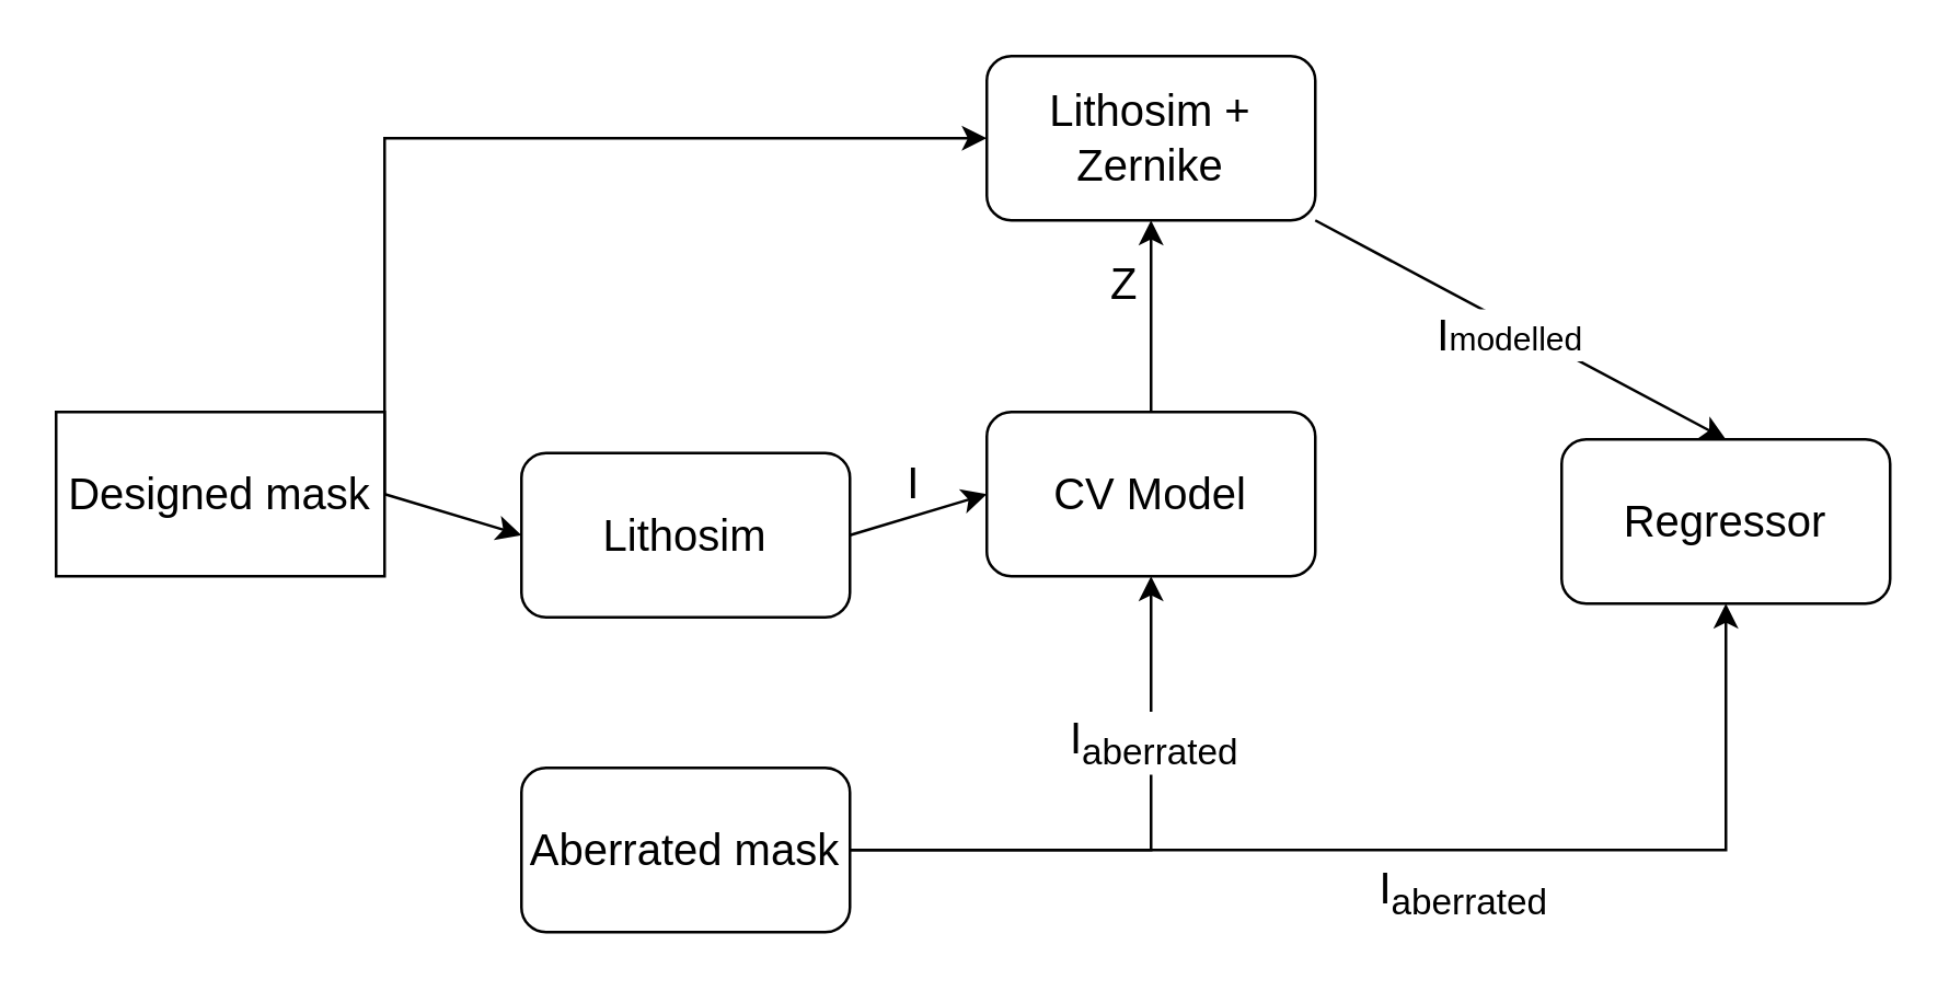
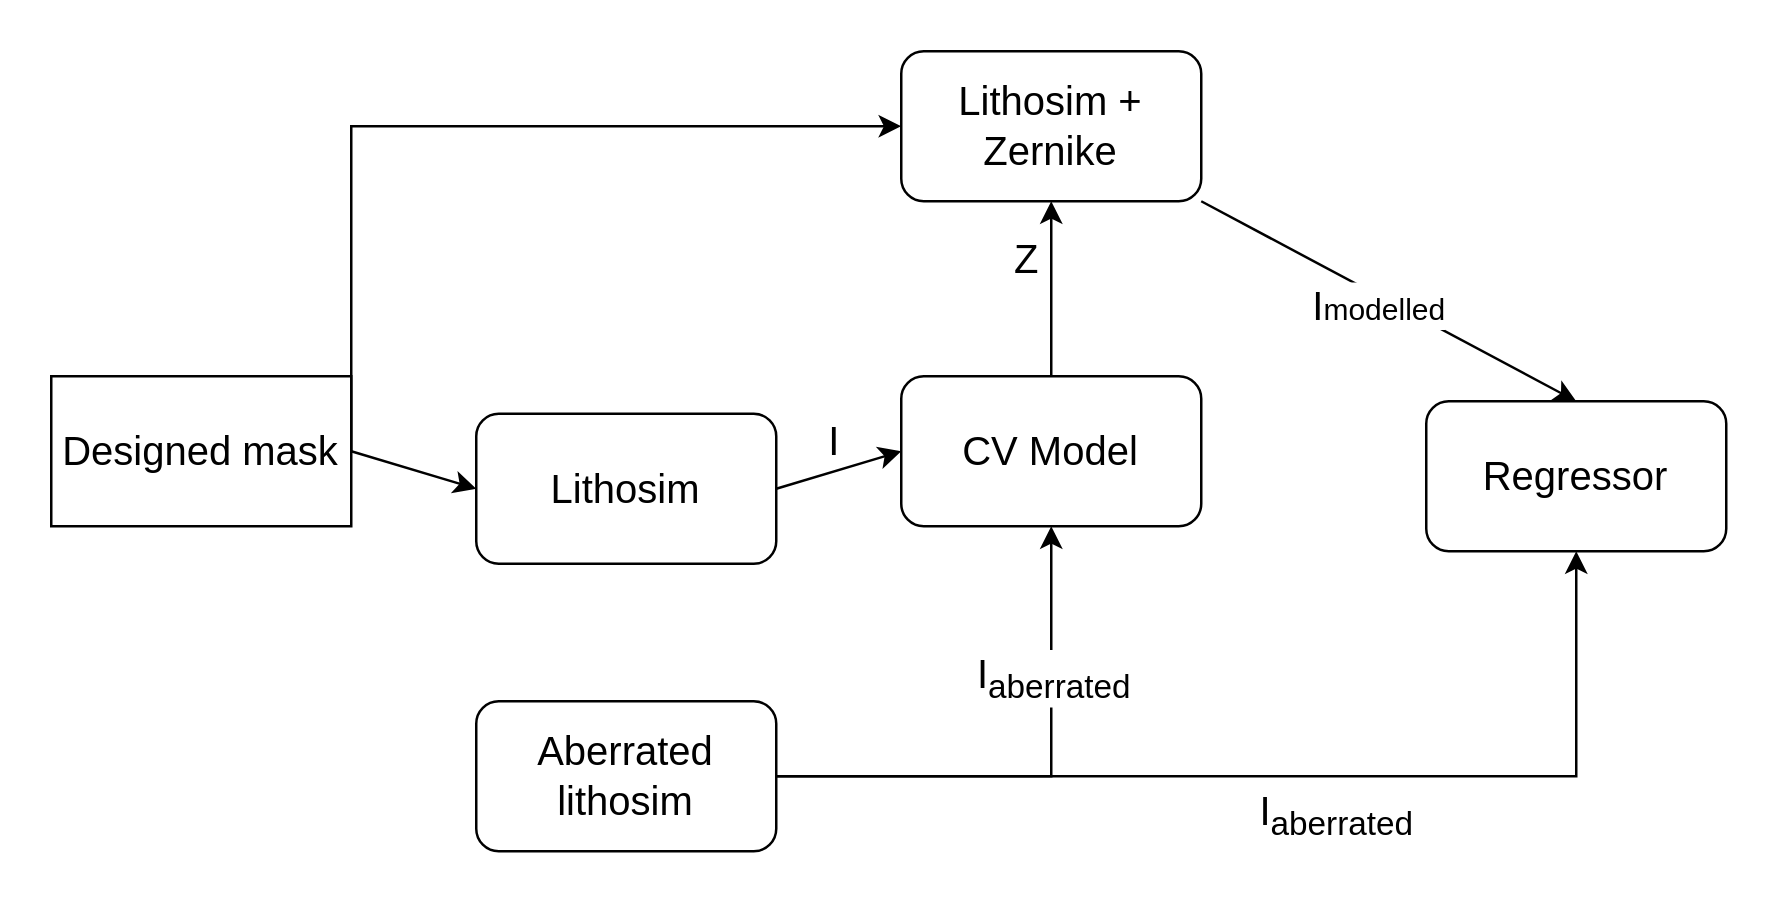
  <mxCell id="0" />
  <mxCell id="1" parent="0" />
  <mxCell id="2" value="&lt;font style=&quot;font-size: 16px;&quot;&gt;Designed mask&lt;/font&gt;" style="rounded=0;whiteSpace=wrap;html=1;" vertex="1" parent="1"><mxGeometry x="20" y="150" width="120" height="60" as="geometry" /></mxCell>
  <mxCell id="3" value="&lt;font style=&quot;font-size: 16px;&quot;&gt;L&lt;/font&gt;&lt;span style=&quot;font-size: 16px; background-color: initial;&quot;&gt;ithosim&lt;/span&gt;" style="rounded=1;whiteSpace=wrap;html=1;" vertex="1" parent="1"><mxGeometry x="190" y="165" width="120" height="60" as="geometry" /></mxCell>
- <mxCell id="4" value="&lt;span style=&quot;font-size: 16px;&quot;&gt;Aberrated mask&lt;/span&gt;" style="rounded=1;whiteSpace=wrap;html=1;" vertex="1" parent="1"><mxGeometry x="190" y="280" width="120" height="60" as="geometry" /></mxCell>
+ <mxCell id="4" value="&lt;span style=&quot;font-size: 16px;&quot;&gt;Aberrated lithosim&lt;/span&gt;" style="rounded=1;whiteSpace=wrap;html=1;" vertex="1" parent="1"><mxGeometry x="190" y="280" width="120" height="60" as="geometry" /></mxCell>
  <mxCell id="5" value="&lt;font style=&quot;font-size: 16px;&quot;&gt;CV Model&lt;/font&gt;" style="rounded=1;whiteSpace=wrap;html=1;" vertex="1" parent="1"><mxGeometry x="360" y="150" width="120" height="60" as="geometry" /></mxCell>
  <mxCell id="6" value="&lt;font style=&quot;font-size: 16px;&quot;&gt;Lithosim + Zernike&lt;/font&gt;" style="rounded=1;whiteSpace=wrap;html=1;" vertex="1" parent="1"><mxGeometry x="360" y="20" width="120" height="60" as="geometry" /></mxCell>
  <mxCell id="7" value="&lt;font style=&quot;font-size: 16px;&quot;&gt;Regressor&lt;/font&gt;" style="rounded=1;whiteSpace=wrap;html=1;" vertex="1" parent="1"><mxGeometry x="570" y="160" width="120" height="60" as="geometry" /></mxCell>
  <mxCell id="8" value="" style="endArrow=classic;html=1;rounded=0;exitX=1;exitY=0.5;exitDx=0;exitDy=0;entryX=0;entryY=0.5;entryDx=0;entryDy=0;" edge="1" parent="1" source="2" target="3"><mxGeometry width="50" height="50" relative="1" as="geometry"><mxPoint x="420" y="110" as="sourcePoint" /><mxPoint x="470" y="60" as="targetPoint" /></mxGeometry></mxCell>
  <mxCell id="9" value="" style="endArrow=classic;html=1;rounded=0;exitX=1;exitY=0.5;exitDx=0;exitDy=0;entryX=0;entryY=0.5;entryDx=0;entryDy=0;" edge="1" parent="1" source="3" target="5"><mxGeometry width="50" height="50" relative="1" as="geometry"><mxPoint x="420" y="110" as="sourcePoint" /><mxPoint x="470" y="60" as="targetPoint" /></mxGeometry></mxCell>
  <mxCell id="10" value="&lt;span style=&quot;color: rgba(0, 0, 0, 0); font-family: monospace; font-size: 0px; text-align: start; background-color: rgb(251, 251, 251);&quot;&gt;%3CmxGraphModel%3E%3Croot%3E%3CmxCell%20id%3D%220%22%2F%3E%3CmxCell%20id%3D%221%22%20parent%3D%220%22%2F%3E%3CmxCell%20id%3D%222%22%20value%3D%22%26lt%3Bspan%20style%3D%26quot%3Bcolor%3A%20rgb(0%2C%200%2C%200)%3B%20font-family%3A%20Helvetica%3B%20font-size%3A%2016px%3B%20font-style%3A%20normal%3B%20font-variant-ligatures%3A%20normal%3B%20font-variant-caps%3A%20normal%3B%20font-weight%3A%20400%3B%20letter-spacing%3A%20normal%3B%20orphans%3A%202%3B%20text-align%3A%20center%3B%20text-indent%3A%200px%3B%20text-transform%3A%20none%3B%20widows%3A%202%3B%20word-spacing%3A%200px%3B%20-webkit-text-stroke-width%3A%200px%3B%20white-space%3A%20nowrap%3B%20text-decoration-thickness%3A%20initial%3B%20text-decoration-style%3A%20initial%3B%20text-decoration-color%3A%20initial%3B%20float%3A%20none%3B%20display%3A%20inline%20!important%3B%26quot%3B%26gt%3BI%26lt%3B%2Fspan%26gt%3B%26lt%3Bsub%20style%3D%26quot%3Bforced-color-adjust%3A%20none%3B%20color%3A%20rgb(0%2C%200%2C%200)%3B%20font-family%3A%20Helvetica%3B%20font-style%3A%20normal%3B%20font-variant-ligatures%3A%20normal%3B%20font-variant-caps%3A%20normal%3B%20font-weight%3A%20400%3B%20letter-spacing%3A%20normal%3B%20orphans%3A%202%3B%20text-align%3A%20center%3B%20text-indent%3A%200px%3B%20text-transform%3A%20none%3B%20widows%3A%202%3B%20word-spacing%3A%200px%3B%20-webkit-text-stroke-width%3A%200px%3B%20white-space%3A%20nowrap%3B%20text-decoration-thickness%3A%20initial%3B%20text-decoration-style%3A%20initial%3B%20text-decoration-color%3A%20initial%3B%26quot%3B%26gt%3Baberrated%26lt%3B%2Fsub%26gt%3B%22%20style%3D%22edgeLabel%3Bhtml%3D1%3Balign%3Dcenter%3BverticalAlign%3Dmiddle%3Bresizable%3D0%3Bpoints%3D%5B%5D%3BfontSize%3D16%3BlabelBackgroundColor%3Ddefault%3B%22%20vertex%3D%221%22%20connectable%3D%220%22%20parent%3D%221%22%3E%3CmxGeometry%20x%3D%22355.408%22%20y%3D%22485.309%22%20as%3D%22geometry%22%2F%3E%3C%2FmxCell%3E%3C%2Froot%3E%3C%2FmxGraphModel%3E&lt;/span&gt;" style="edgeLabel;html=1;align=center;verticalAlign=middle;resizable=0;points=[];" vertex="1" connectable="0" parent="9"><mxGeometry x="0.028" y="2" relative="1" as="geometry"><mxPoint as="offset" /></mxGeometry></mxCell>
  <mxCell id="11" value="&lt;font style=&quot;font-size: 16px;&quot;&gt;I&lt;/font&gt;" style="edgeLabel;html=1;align=center;verticalAlign=middle;resizable=0;points=[];" vertex="1" connectable="0" parent="9"><mxGeometry x="-0.082" relative="1" as="geometry"><mxPoint y="-13" as="offset" /></mxGeometry></mxCell>
  <mxCell id="12" value="" style="endArrow=classic;html=1;rounded=0;exitX=1;exitY=0.5;exitDx=0;exitDy=0;entryX=0.5;entryY=1;entryDx=0;entryDy=0;" edge="1" parent="1" source="4" target="7"><mxGeometry width="50" height="50" relative="1" as="geometry"><mxPoint x="420" y="110" as="sourcePoint" /><mxPoint x="470" y="60" as="targetPoint" /><Array as="points"><mxPoint x="630" y="310" /></Array></mxGeometry></mxCell>
  <mxCell id="13" value="I&lt;sub&gt;aberrated&lt;/sub&gt;" style="edgeLabel;html=1;align=center;verticalAlign=middle;resizable=0;points=[];fontSize=16;" vertex="1" connectable="0" parent="12"><mxGeometry x="0.089" y="-2" relative="1" as="geometry"><mxPoint y="13" as="offset" /></mxGeometry></mxCell>
  <mxCell id="14" value="" style="endArrow=classic;html=1;rounded=0;exitX=0.5;exitY=0;exitDx=0;exitDy=0;entryX=0.5;entryY=1;entryDx=0;entryDy=0;" edge="1" parent="1" source="5" target="6"><mxGeometry width="50" height="50" relative="1" as="geometry"><mxPoint x="420" y="110" as="sourcePoint" /><mxPoint x="470" y="60" as="targetPoint" /></mxGeometry></mxCell>
  <mxCell id="15" value="&lt;font style=&quot;font-size: 16px;&quot;&gt;Z&lt;/font&gt;" style="edgeLabel;html=1;align=center;verticalAlign=middle;resizable=0;points=[];" vertex="1" connectable="0" parent="14"><mxGeometry x="0.035" relative="1" as="geometry"><mxPoint x="-11" y="-12" as="offset" /></mxGeometry></mxCell>
  <mxCell id="16" value="" style="endArrow=classic;html=1;rounded=0;exitX=1;exitY=1;exitDx=0;exitDy=0;entryX=0.5;entryY=0;entryDx=0;entryDy=0;" edge="1" parent="1" source="6" target="7"><mxGeometry width="50" height="50" relative="1" as="geometry"><mxPoint x="420" y="110" as="sourcePoint" /><mxPoint x="470" y="60" as="targetPoint" /></mxGeometry></mxCell>
  <mxCell id="17" value="&lt;span style=&quot;font-size: 16px;&quot;&gt;I&lt;/span&gt;&lt;font style=&quot;font-size: 12px;&quot;&gt;modelled&lt;/font&gt;" style="edgeLabel;html=1;align=center;verticalAlign=middle;resizable=0;points=[];" vertex="1" connectable="0" parent="16"><mxGeometry x="-0.04" y="-3" relative="1" as="geometry"><mxPoint as="offset" /></mxGeometry></mxCell>
  <mxCell id="18" value="" style="endArrow=classic;html=1;rounded=0;entryX=0.5;entryY=1;entryDx=0;entryDy=0;exitX=1;exitY=0.5;exitDx=0;exitDy=0;" edge="1" parent="1" source="4" target="5"><mxGeometry width="50" height="50" relative="1" as="geometry"><mxPoint x="330" y="280" as="sourcePoint" /><mxPoint x="550" y="144" as="targetPoint" /><Array as="points"><mxPoint x="420" y="310" /></Array></mxGeometry></mxCell>
  <mxCell id="19" value="&lt;span style=&quot;color: rgb(0, 0, 0); font-family: Helvetica; font-size: 16px; font-style: normal; font-variant-ligatures: normal; font-variant-caps: normal; font-weight: 400; letter-spacing: normal; orphans: 2; text-align: center; text-indent: 0px; text-transform: none; widows: 2; word-spacing: 0px; -webkit-text-stroke-width: 0px; white-space: nowrap; text-decoration-thickness: initial; text-decoration-style: initial; text-decoration-color: initial; float: none; display: inline !important;&quot;&gt;I&lt;/span&gt;&lt;sub style=&quot;forced-color-adjust: none; color: rgb(0, 0, 0); font-family: Helvetica; font-style: normal; font-variant-ligatures: normal; font-variant-caps: normal; font-weight: 400; letter-spacing: normal; orphans: 2; text-align: center; text-indent: 0px; text-transform: none; widows: 2; word-spacing: 0px; -webkit-text-stroke-width: 0px; white-space: nowrap; text-decoration-thickness: initial; text-decoration-style: initial; text-decoration-color: initial;&quot;&gt;aberrated&lt;/sub&gt;" style="edgeLabel;html=1;align=center;verticalAlign=middle;resizable=0;points=[];fontSize=16;labelBackgroundColor=default;" vertex="1" connectable="0" parent="18"><mxGeometry x="0.089" y="-2" relative="1" as="geometry"><mxPoint x="-2" y="-36" as="offset" /></mxGeometry></mxCell>
  <mxCell id="20" value="" style="endArrow=classic;html=1;rounded=0;exitX=1;exitY=0.5;exitDx=0;exitDy=0;entryX=0;entryY=0.5;entryDx=0;entryDy=0;" edge="1" parent="1" source="2" target="6"><mxGeometry width="50" height="50" relative="1" as="geometry"><mxPoint x="320" y="160" as="sourcePoint" /><mxPoint x="370" y="110" as="targetPoint" /><Array as="points"><mxPoint x="140" y="50" /></Array></mxGeometry></mxCell>
